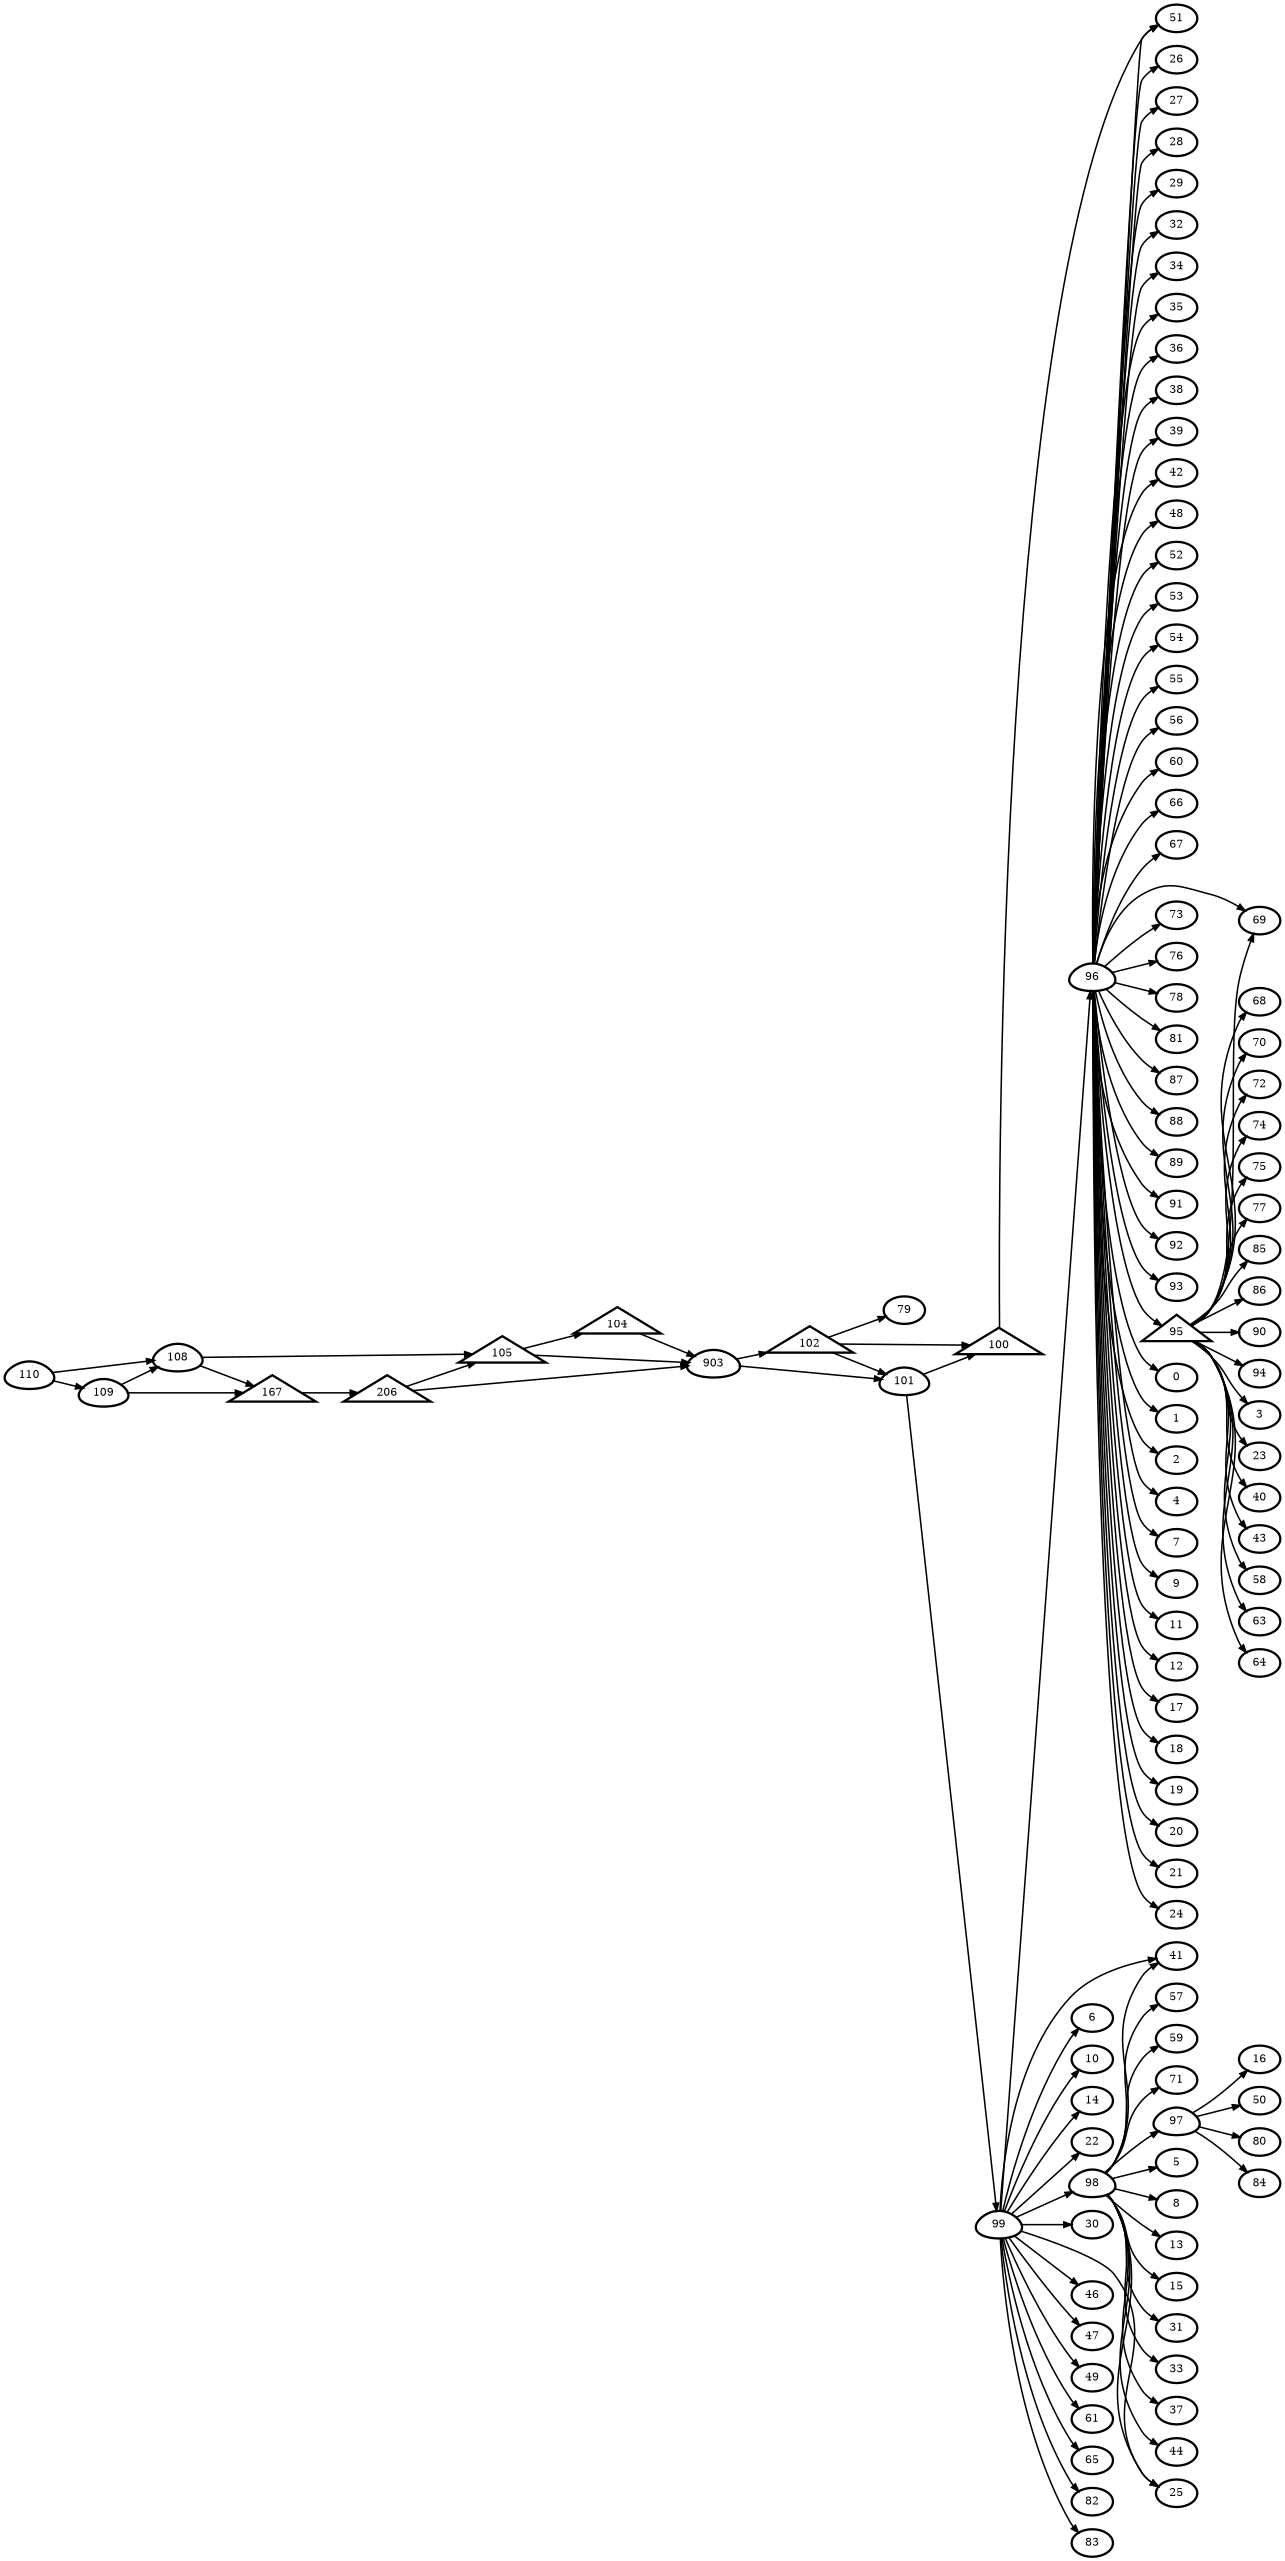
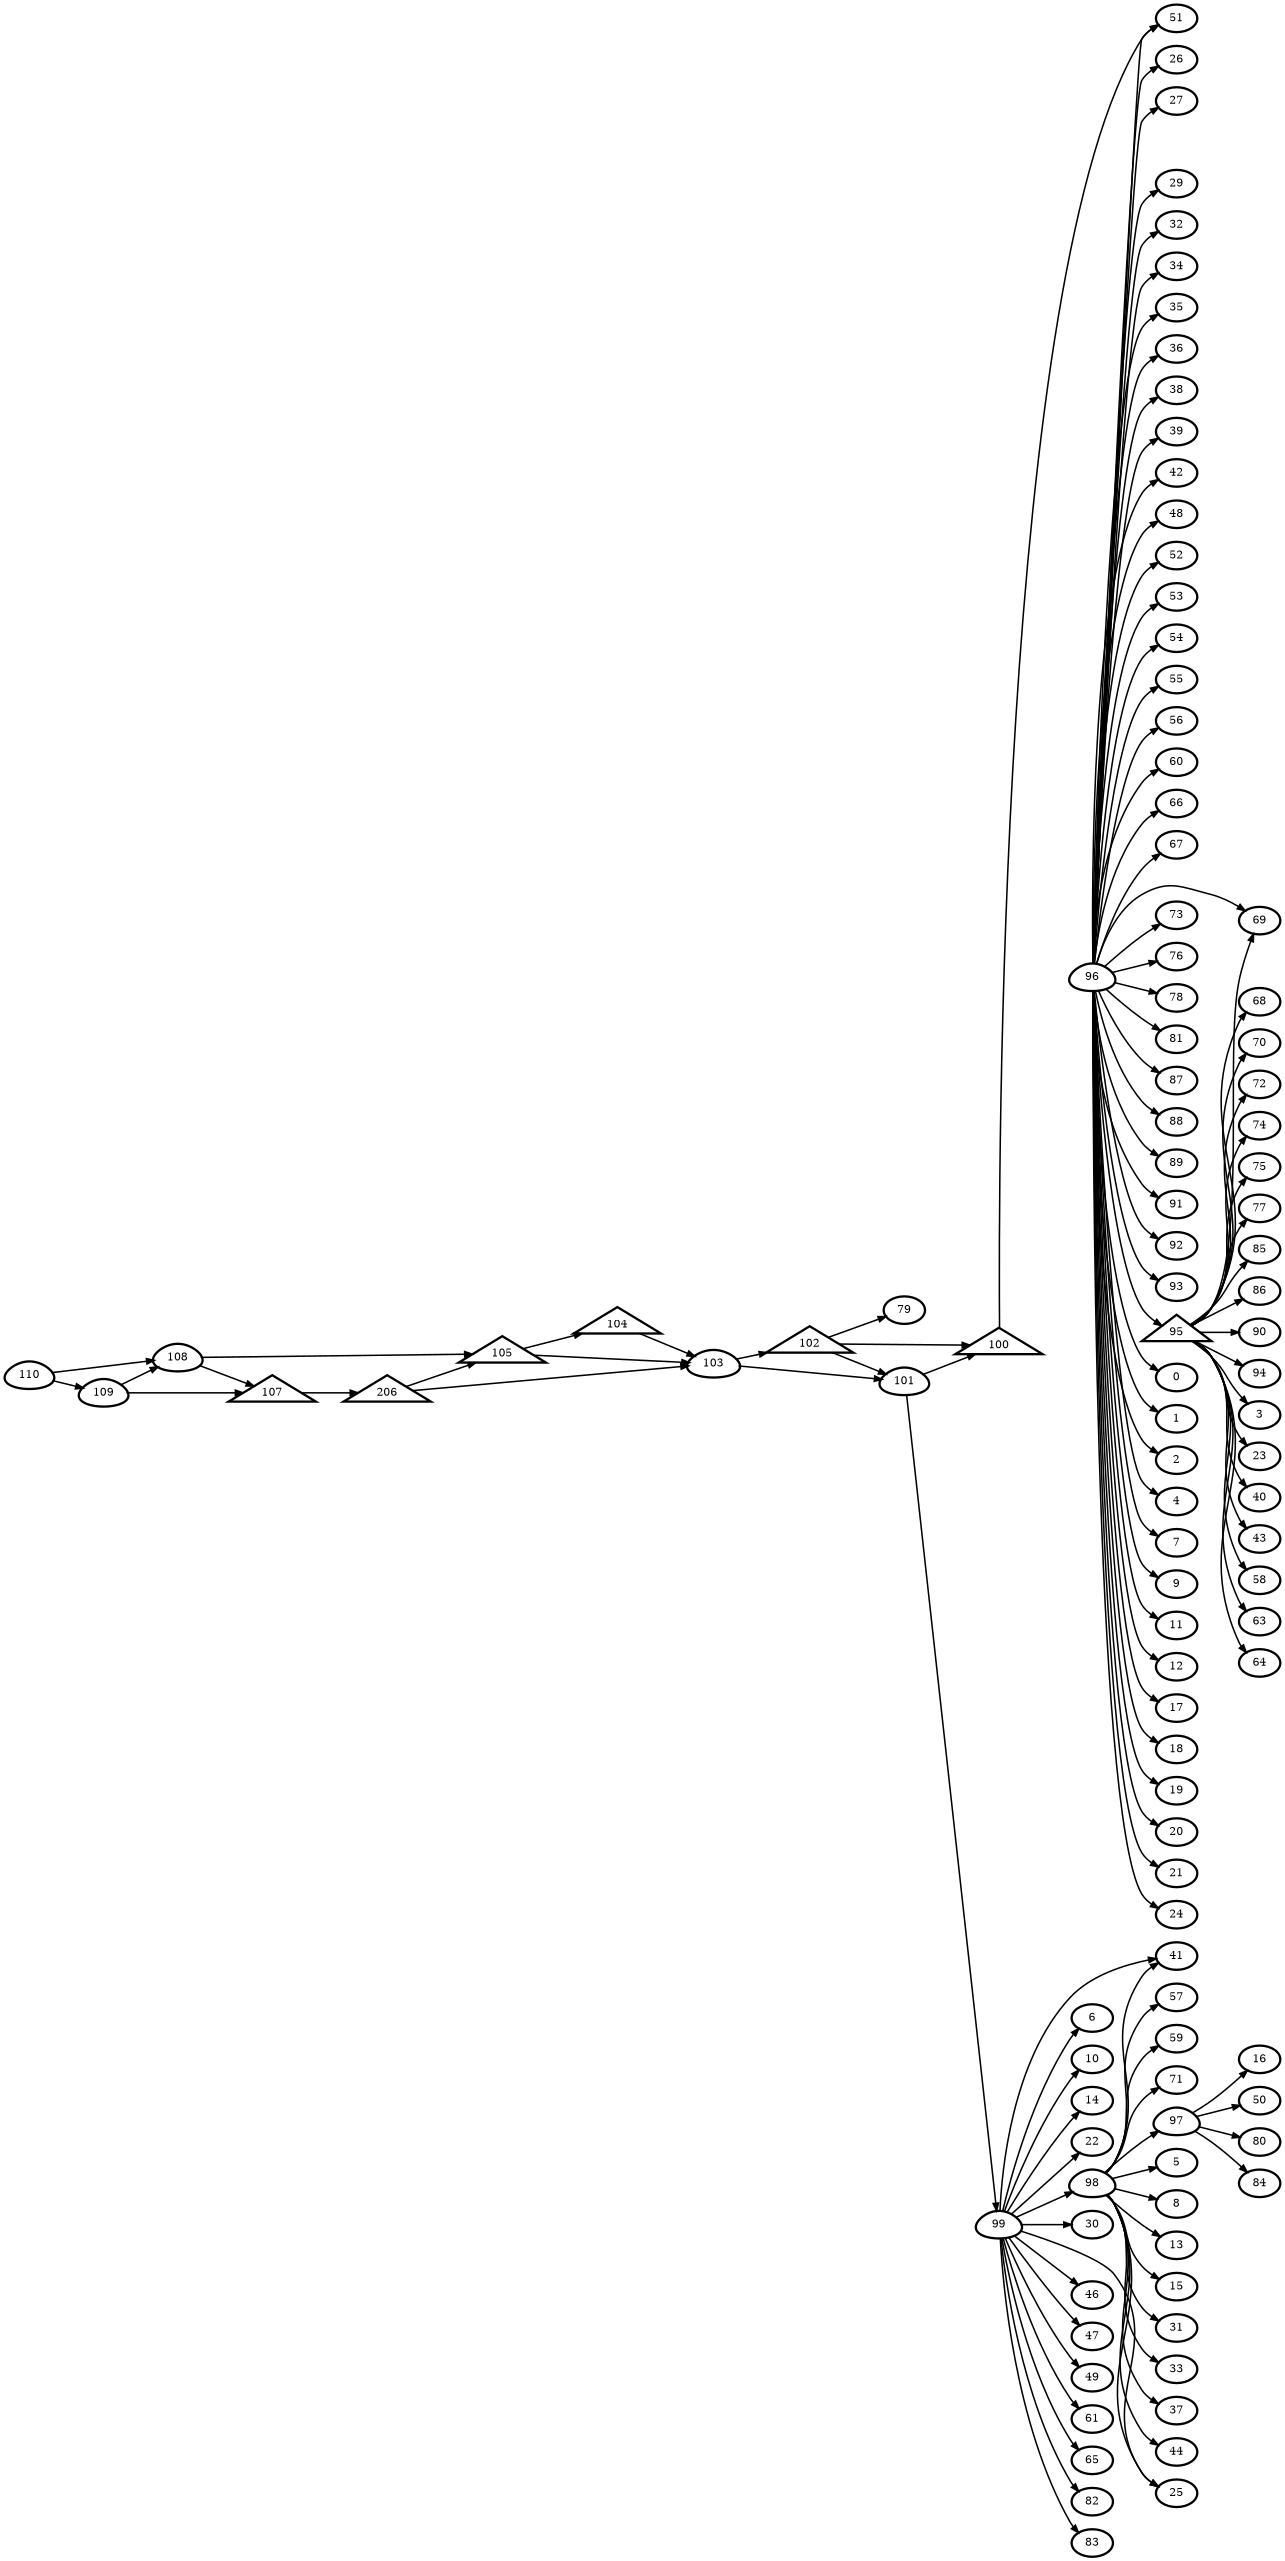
  digraph {
    rankdir=LR
    node [penwidth=3]
    edge [penwidth=2]
    n1 [label=0]
    n2 [label=1]
    n3 [label=2]
    n4 [label=3]
    n5 [label=4]
    n6 [label=5]
    n7 [label=6]
    n8 [label=7]
    n9 [label=8]
    n10 [label=9]
    n11 [label=10]
    n12 [label=11]
    n13 [label=12]
    n14 [label=13]
    n15 [label=14]
    n16 [label=15]
    n17 [label=16]
    n18 [label=17]
    n19 [label=18]
    n20 [label=19]
    n21 [label=20]
    n22 [label=21]
    n23 [label=22]
    n24 [label=23]
    n25 [label=24]
    n26 [label=25]
    n27 [label=26]
    n28 [label=27]
-   n29 [label=28]
    n30 [label=29]
    n31 [label=30]
    n32 [label=31]
    n33 [label=32]
    n34 [label=33]
    n35 [label=34]
    n36 [label=35]
    n37 [label=36]
    n38 [label=37]
    n39 [label=38]
    n40 [label=39]
    n41 [label=40]
    n42 [label=41]
    n43 [label=42]
    n44 [label=43]
    n45 [label=44]
    n46 [label=46]
    n47 [label=47]
    n48 [label=48]
    n49 [label=49]
    n50 [label=50]
    n51 [label=51]
    n52 [label=52]
    n53 [label=53]
    n54 [label=54]
    n55 [label=55]
    n56 [label=56]
    n57 [label=57]
    n58 [label=58]
    n59 [label=59]
    n60 [label=60]
    n61 [label=61]
    n62 [label=63]
    n63 [label=64]
    n64 [label=65]
    n65 [label=66]
    n66 [label=67]
    n67 [label=68]
    n68 [label=69]
    n69 [label=70]
    n70 [label=71]
    n71 [label=72]
    n72 [label=73]
    n73 [label=74]
    n74 [label=75]
    n75 [label=76]
    n76 [label=77]
    n77 [label=78]
    n78 [label=79]
    n79 [label=80]
    n80 [label=81]
    n81 [label=82]
    n82 [label=83]
    n83 [label=84]
    n84 [label=85]
    n85 [label=86]
    n86 [label=87]
    n87 [label=88]
    n88 [label=89]
    n89 [label=90]
    n90 [label=91]
    n91 [label=92]
    n92 [label=93]
    n93 [label=94]
    n94 [label=96 shape=egg]
    n95 [label=95 shape=triangle]
    n96 [label=97 shape=egg]
    n97 [label=98 shape=egg]
    n98 [label=99 shape=egg]
    n99 [label=101 shape=egg]
    n100 [label=100 shape=triangle]
-   n101 [label=903 shape=egg]
+   n101 [label=103 shape=egg]
    n102 [label=102 shape=triangle]
    n103 [label=108 shape=egg]
    n104 [label=105 shape=triangle]
-   n105 [label=167 shape=triangle]
+   n105 [label=107 shape=triangle]
    n106 [label=104 shape=triangle]
    n107 [label=206 shape=triangle]
    n108 [label=109 shape=egg]
    n109 [label=110 shape=egg]
    n94 -> n1
    n94 -> n2
    n94 -> n3
    n94 -> n5
    n94 -> n8
    n94 -> n10
    n94 -> n12
    n94 -> n13
    n94 -> n18
    n94 -> n19
    n94 -> n20
    n94 -> n21
    n94 -> n22
    n94 -> n25
    n94 -> n27
    n94 -> n28
-   n94 -> n29
    n94 -> n30
    n94 -> n33
    n94 -> n35
    n94 -> n36
    n94 -> n37
    n94 -> n39
    n94 -> n40
    n94 -> n43
    n94 -> n48
    n94 -> n51
    n94 -> n52
    n94 -> n53
    n94 -> n54
    n94 -> n55
    n94 -> n56
    n94 -> n60
    n94 -> n65
    n94 -> n66
    n94 -> n68
    n94 -> n72
    n94 -> n75
    n94 -> n77
    n94 -> n80
    n94 -> n86
    n94 -> n87
    n94 -> n88
    n94 -> n90
    n94 -> n91
    n94 -> n92
    n94 -> n95
    n95 -> n4
    n95 -> n24
    n95 -> n41
    n95 -> n44
    n95 -> n58
    n95 -> n62
    n95 -> n63
    n95 -> n67
    n95 -> n68
    n95 -> n69
    n95 -> n71
    n95 -> n73
    n95 -> n74
    n95 -> n76
    n95 -> n84
    n95 -> n85
    n95 -> n89
    n95 -> n93
    n96 -> n17
    n96 -> n50
    n96 -> n79
    n96 -> n83
    n97 -> n6
    n97 -> n9
    n97 -> n14
    n97 -> n16
    n97 -> n26
    n97 -> n32
    n97 -> n34
    n97 -> n38
    n97 -> n42
    n97 -> n45
    n97 -> n57
    n97 -> n59
    n97 -> n70
    n97 -> n96
    n98 -> n7
    n98 -> n11
    n98 -> n15
    n98 -> n23
    n98 -> n26
    n98 -> n31
    n98 -> n42
    n98 -> n46
    n98 -> n47
    n98 -> n49
    n98 -> n61
    n98 -> n64
    n98 -> n81
    n98 -> n82
-   n98 -> n94
    n98 -> n97
    n99 -> n98
    n99 -> n100
    n100 -> n51
    n101 -> n99
    n101 -> n102
    n102 -> n78
    n102 -> n99
    n102 -> n100
    n103 -> n104
    n103 -> n105
    n104 -> n101
    n104 -> n106
    n105 -> n107
    n106 -> n101
    n107 -> n101
    n107 -> n104
    n108 -> n103
    n108 -> n105
    n109 -> n103
    n109 -> n108
  }
